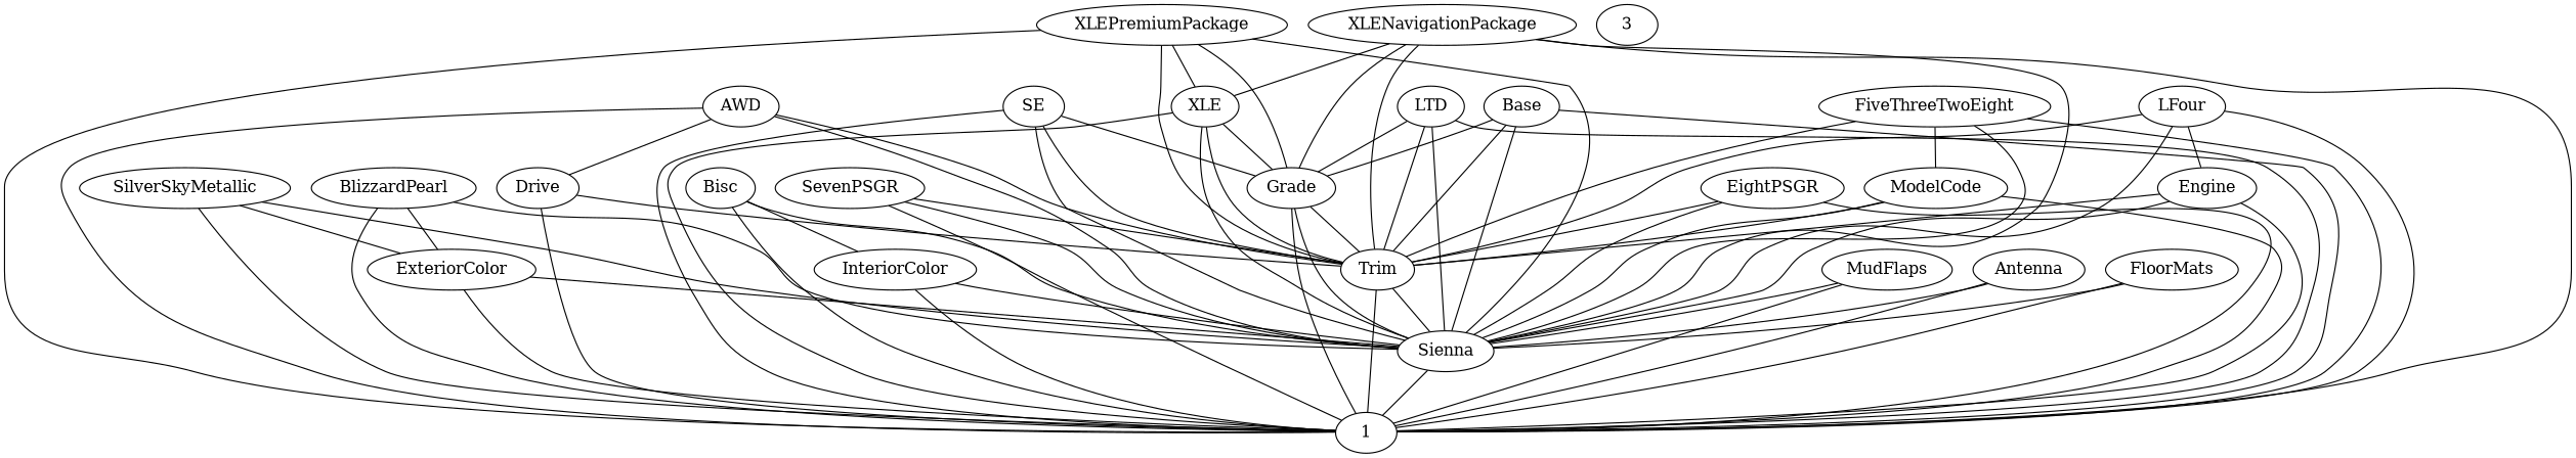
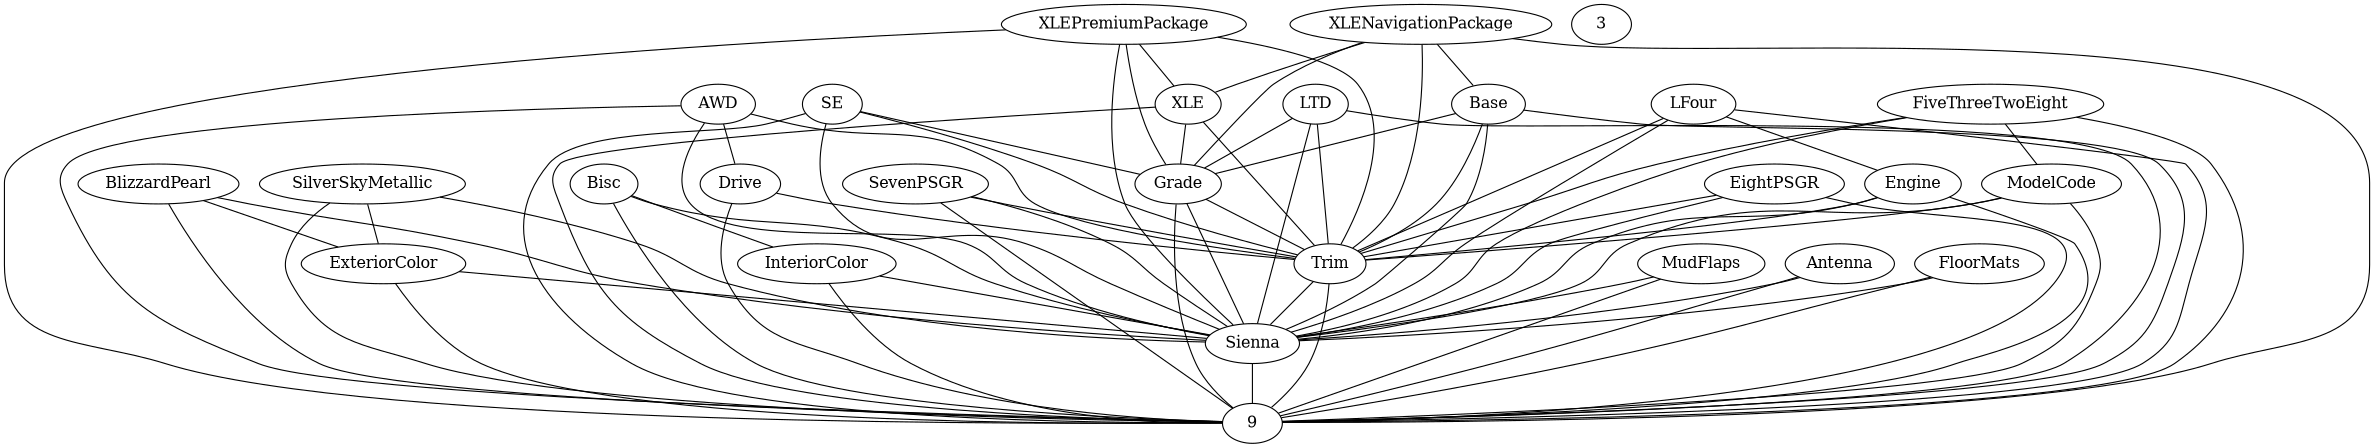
  graph {
    SilverSkyMetallic
    Sienna
    ExteriorColor
-   1
+   1 [label=9]
    InteriorColor
    SevenPSGR
    Trim
    Drive
    MudFlaps
    XLEPremiumPackage
    XLE
    Grade
    AWD
    FiveThreeTwoEight
    ModelCode
    SE
    EightPSGR
    XLENavigationPackage
    Engine
    n20 [label=3]
    LTD
    Base
    BlizzardPearl
    Bisc
    LFour
    Antenna
    FloorMats
    SilverSkyMetallic -- Sienna
    SilverSkyMetallic -- ExteriorColor
    SilverSkyMetallic -- 1
    Sienna -- 1
    ExteriorColor -- Sienna
    ExteriorColor -- 1
    InteriorColor -- Sienna
    InteriorColor -- 1
    SevenPSGR -- Sienna
    SevenPSGR -- 1
    SevenPSGR -- Trim
    Trim -- Sienna
    Trim -- 1
    Drive -- 1
    Drive -- Trim
    MudFlaps -- Sienna
    MudFlaps -- 1
    XLEPremiumPackage -- Sienna
    XLEPremiumPackage -- 1
    XLEPremiumPackage -- Trim
    XLEPremiumPackage -- XLE
    XLEPremiumPackage -- Grade
-   XLE -- Sienna
    XLE -- 1
    XLE -- Trim
    XLE -- Grade
    Grade -- Sienna
    Grade -- 1
    Grade -- Trim
    AWD -- Sienna
    AWD -- 1
    AWD -- Trim
    AWD -- Drive
    FiveThreeTwoEight -- Sienna
    FiveThreeTwoEight -- 1
    FiveThreeTwoEight -- Trim
    FiveThreeTwoEight -- ModelCode
    ModelCode -- Sienna
    ModelCode -- 1
    ModelCode -- Trim
    SE -- Sienna
    SE -- 1
    SE -- Trim
    SE -- Grade
    EightPSGR -- Sienna
    EightPSGR -- 1
    EightPSGR -- Trim
-   XLENavigationPackage -- Sienna
+   XLENavigationPackage -- Base
    XLENavigationPackage -- 1
    XLENavigationPackage -- Trim
    XLENavigationPackage -- XLE
    XLENavigationPackage -- Grade
    Engine -- Sienna
    Engine -- 1
    Engine -- Trim
    LTD -- Sienna
    LTD -- 1
    LTD -- Trim
    LTD -- Grade
    Base -- Sienna
    Base -- 1
    Base -- Trim
    Base -- Grade
    BlizzardPearl -- Sienna
    BlizzardPearl -- ExteriorColor
    BlizzardPearl -- 1
    Bisc -- Sienna
    Bisc -- 1
    Bisc -- InteriorColor
    LFour -- Sienna
    LFour -- 1
    LFour -- Trim
    LFour -- Engine
    Antenna -- Sienna
    Antenna -- 1
    FloorMats -- Sienna
    FloorMats -- 1
  }
